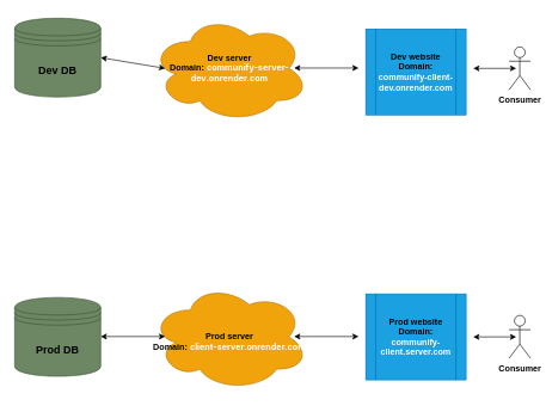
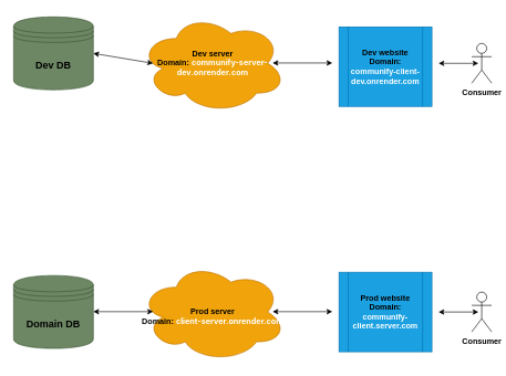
  <mxCell id="0" />
  <mxCell id="1" parent="0" />
  <mxCell id="2" value="Dev DB" style="shape=datastore;whiteSpace=wrap;html=1;fillColor=#6d8764;fontColor=#000000;strokeColor=#3A5431;fontStyle=1;fontSize=15;" vertex="1" parent="1"><mxGeometry x="20" y="25" width="120" height="110" as="geometry" /></mxCell>
- <mxCell id="3" value="Prod DB" style="shape=datastore;whiteSpace=wrap;html=1;fontSize=15;fontColor=#000000;fontStyle=1;fillColor=#6d8764;strokeColor=#3A5431;" vertex="1" parent="1"><mxGeometry x="20" y="415" width="120" height="110" as="geometry" /></mxCell>
+ <mxCell id="3" value="Domain DB" style="shape=datastore;whiteSpace=wrap;html=1;fontSize=15;fontColor=#000000;fontStyle=1;fillColor=#6d8764;strokeColor=#3A5431;" vertex="1" parent="1"><mxGeometry x="20" y="415" width="120" height="110" as="geometry" /></mxCell>
  <mxCell id="4" value="Dev server&lt;br style=&quot;font-size: 12px;&quot;&gt;Domain:&amp;nbsp;&lt;span style=&quot;font-family: Inter, OpenSans, Helvetica, Arial, sans-serif; text-align: left; font-size: 12px;&quot;&gt;&lt;font style=&quot;font-size: 12px;&quot; color=&quot;#ffffff&quot;&gt;communify-server-dev.onrender.com&lt;/font&gt;&lt;/span&gt;" style="ellipse;shape=cloud;whiteSpace=wrap;html=1;fillColor=#f0a30a;fontColor=#000000;strokeColor=#BD7000;fontStyle=1;fontSize=12;" vertex="1" parent="1"><mxGeometry x="210" y="20" width="220" height="150" as="geometry" /></mxCell>
  <mxCell id="5" value="&lt;br&gt;&lt;span style=&quot;font-family: Helvetica; font-size: 12px; font-style: normal; font-variant-ligatures: normal; font-variant-caps: normal; letter-spacing: normal; orphans: 2; text-align: center; text-indent: 0px; text-transform: none; widows: 2; word-spacing: 0px; -webkit-text-stroke-width: 0px; text-decoration-thickness: initial; text-decoration-style: initial; text-decoration-color: initial; float: none; display: inline !important;&quot;&gt;Prod server&lt;/span&gt;&lt;br style=&quot;border-color: rgb(0, 0, 0); font-family: Helvetica; font-size: 12px; font-style: normal; font-variant-ligatures: normal; font-variant-caps: normal; letter-spacing: normal; orphans: 2; text-align: center; text-indent: 0px; text-transform: none; widows: 2; word-spacing: 0px; -webkit-text-stroke-width: 0px; text-decoration-thickness: initial; text-decoration-style: initial; text-decoration-color: initial;&quot;&gt;&lt;span style=&quot;font-family: Helvetica; font-size: 12px; font-style: normal; font-variant-ligatures: normal; font-variant-caps: normal; letter-spacing: normal; orphans: 2; text-align: center; text-indent: 0px; text-transform: none; widows: 2; word-spacing: 0px; -webkit-text-stroke-width: 0px; text-decoration-thickness: initial; text-decoration-style: initial; text-decoration-color: initial; float: none; display: inline !important;&quot;&gt;Domain:&lt;/span&gt;&lt;span style=&quot;color: rgb(240, 240, 240); font-family: Helvetica; font-size: 12px; font-style: normal; font-variant-ligatures: normal; font-variant-caps: normal; letter-spacing: normal; orphans: 2; text-align: center; text-indent: 0px; text-transform: none; widows: 2; word-spacing: 0px; -webkit-text-stroke-width: 0px; text-decoration-thickness: initial; text-decoration-style: initial; text-decoration-color: initial; float: none; display: inline !important;&quot;&gt;&amp;nbsp;&lt;/span&gt;&lt;span style=&quot;border-color: rgb(0, 0, 0); color: rgb(240, 240, 240); font-size: 12px; font-style: normal; font-variant-ligatures: normal; font-variant-caps: normal; letter-spacing: normal; orphans: 2; text-indent: 0px; text-transform: none; widows: 2; word-spacing: 0px; -webkit-text-stroke-width: 0px; text-decoration-thickness: initial; text-decoration-style: initial; text-decoration-color: initial; font-family: Inter, OpenSans, Helvetica, Arial, sans-serif; text-align: left;&quot;&gt;&lt;font style=&quot;border-color: rgb(0, 0, 0);&quot; color=&quot;#ffffff&quot;&gt;client-server.onrender.com&lt;/font&gt;&lt;/span&gt;" style="ellipse;shape=cloud;whiteSpace=wrap;html=1;fillColor=#f0a30a;fontColor=#000000;strokeColor=#BD7000;fontStyle=1" vertex="1" parent="1"><mxGeometry x="210" y="395" width="220" height="150" as="geometry" /></mxCell>
  <mxCell id="6" value="Consumer" style="shape=umlActor;verticalLabelPosition=bottom;verticalAlign=top;html=1;outlineConnect=0;fontStyle=1" vertex="1" parent="1"><mxGeometry x="710" y="65" width="30" height="60" as="geometry" /></mxCell>
  <mxCell id="7" value="Consumer" style="shape=umlActor;verticalLabelPosition=bottom;verticalAlign=top;html=1;outlineConnect=0;fontStyle=1" vertex="1" parent="1"><mxGeometry x="710" y="440" width="30" height="60" as="geometry" /></mxCell>
  <mxCell id="8" value="" style="endArrow=classic;startArrow=classic;html=1;exitX=1;exitY=0.5;exitDx=0;exitDy=0;" edge="1" parent="1" source="2"><mxGeometry width="50" height="50" relative="1" as="geometry"><mxPoint x="340" y="360" as="sourcePoint" /><mxPoint x="230" y="95" as="targetPoint" /></mxGeometry></mxCell>
  <mxCell id="9" value="" style="endArrow=classic;startArrow=classic;html=1;exitX=1;exitY=0.5;exitDx=0;exitDy=0;" edge="1" parent="1"><mxGeometry width="50" height="50" relative="1" as="geometry"><mxPoint x="140" y="469.5" as="sourcePoint" /><mxPoint x="230" y="469.5" as="targetPoint" /></mxGeometry></mxCell>
  <mxCell id="10" value="" style="endArrow=classic;startArrow=classic;html=1;exitX=1;exitY=0.5;exitDx=0;exitDy=0;" edge="1" parent="1"><mxGeometry width="50" height="50" relative="1" as="geometry"><mxPoint x="410" y="94.5" as="sourcePoint" /><mxPoint x="500" y="94.5" as="targetPoint" /></mxGeometry></mxCell>
  <mxCell id="11" value="" style="endArrow=classic;startArrow=classic;html=1;exitX=1;exitY=0.5;exitDx=0;exitDy=0;" edge="1" parent="1"><mxGeometry width="50" height="50" relative="1" as="geometry"><mxPoint x="410" y="469.5" as="sourcePoint" /><mxPoint x="500" y="469.5" as="targetPoint" /></mxGeometry></mxCell>
  <mxCell id="12" value="&lt;font color=&quot;#000000&quot;&gt;Dev website&lt;br&gt;Domain:&lt;/font&gt; communify-client-dev.onrender.com" style="shape=process;whiteSpace=wrap;html=1;backgroundOutline=1;labelBackgroundColor=none;fontStyle=1;fillColor=#1ba1e2;strokeColor=#006EAF;fontColor=#ffffff;" vertex="1" parent="1"><mxGeometry x="510" y="40" width="140" height="120" as="geometry" /></mxCell>
  <mxCell id="13" value="&lt;font color=&quot;#000000&quot;&gt;Prod website&lt;br&gt;Domain:&lt;/font&gt; communify-client.server.com" style="shape=process;whiteSpace=wrap;html=1;backgroundOutline=1;labelBackgroundColor=none;fontColor=#ffffff;fontStyle=1;fillColor=#1ba1e2;strokeColor=#006EAF;" vertex="1" parent="1"><mxGeometry x="510" y="410" width="140" height="120" as="geometry" /></mxCell>
  <mxCell id="14" value="" style="endArrow=classic;startArrow=classic;html=1;" edge="1" parent="1"><mxGeometry width="50" height="50" relative="1" as="geometry"><mxPoint x="660" y="95" as="sourcePoint" /><mxPoint x="720" y="95" as="targetPoint" /></mxGeometry></mxCell>
  <mxCell id="15" value="" style="endArrow=classic;startArrow=classic;html=1;" edge="1" parent="1"><mxGeometry width="50" height="50" relative="1" as="geometry"><mxPoint x="660" y="470" as="sourcePoint" /><mxPoint x="720" y="470" as="targetPoint" /></mxGeometry></mxCell>
